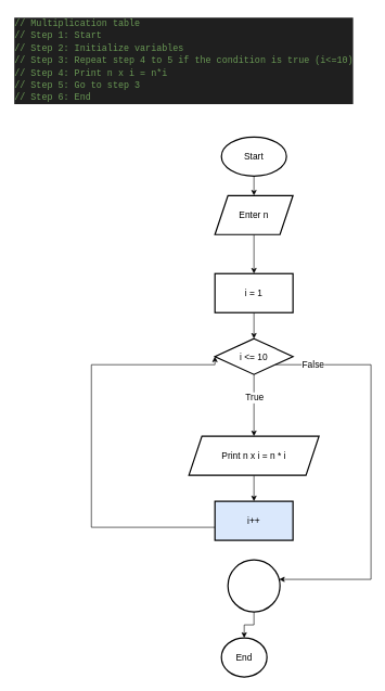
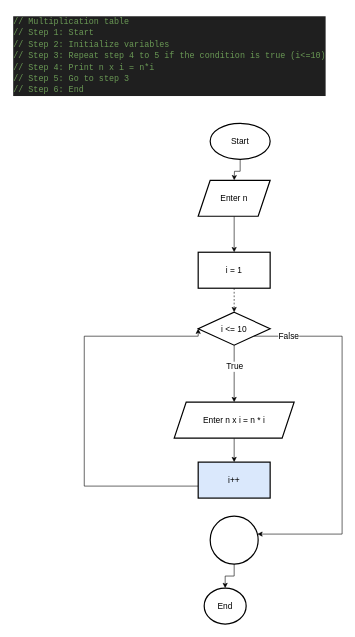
  <mxCell id="0" />
  <mxCell id="1" parent="0" />
  <mxCell id="2" value="&lt;div style=&quot;color: rgb(204, 204, 204); background-color: rgb(31, 31, 31); font-family: Consolas, &amp;quot;Courier New&amp;quot;, monospace; font-weight: normal; line-height: 19px; white-space: pre;&quot;&gt;&lt;div&gt;&lt;span style=&quot;color: #6a9955;&quot;&gt;// Multiplication table&lt;/span&gt;&lt;/div&gt;&lt;div&gt;&lt;span style=&quot;color: #6a9955;&quot;&gt;// Step 1: Start&lt;/span&gt;&lt;/div&gt;&lt;div&gt;&lt;span style=&quot;color: #6a9955;&quot;&gt;// Step 2: Initialize variables&lt;/span&gt;&lt;/div&gt;&lt;div&gt;&lt;span style=&quot;color: #6a9955;&quot;&gt;// Step 3: Repeat step 4 to 5 if the condition is true (i&amp;lt;=10)&lt;/span&gt;&lt;/div&gt;&lt;div&gt;&lt;span style=&quot;color: #6a9955;&quot;&gt;// Step 4: Print n x i = n*i&lt;/span&gt;&lt;/div&gt;&lt;div&gt;&lt;span style=&quot;color: #6a9955;&quot;&gt;// Step 5: Go to step 3&lt;/span&gt;&lt;/div&gt;&lt;div&gt;&lt;span style=&quot;color: #6a9955;&quot;&gt;// Step 6: End&lt;/span&gt;&lt;/div&gt;&lt;/div&gt;" style="text;whiteSpace=wrap;html=1;fontSize=14;" vertex="1" parent="1"><mxGeometry x="20" y="20" width="510" height="160" as="geometry" /></mxCell>
  <mxCell id="3" value="" style="edgeStyle=orthogonalEdgeStyle;rounded=0;orthogonalLoop=1;jettySize=auto;html=1;fontSize=14;" edge="1" parent="1" source="4"><mxGeometry relative="1" as="geometry"><mxPoint x="390" y="300" as="targetPoint" /></mxGeometry></mxCell>
- <mxCell id="4" value="Start" style="strokeWidth=2;html=1;shape=mxgraph.flowchart.start_1;whiteSpace=wrap;fontSize=14;" vertex="1" parent="1"><mxGeometry x="340" y="210" width="100" height="60" as="geometry" /></mxCell>
+ <mxCell id="4" value="Start" style="strokeWidth=2;html=1;shape=mxgraph.flowchart.start_1;whiteSpace=wrap;fontSize=14;" vertex="1" parent="1"><mxGeometry x="350" y="205" width="100" height="60" as="geometry" /></mxCell>
  <mxCell id="5" value="End" style="strokeWidth=2;html=1;shape=mxgraph.flowchart.start_1;whiteSpace=wrap;fontSize=14;" vertex="1" parent="1"><mxGeometry x="340" y="980" width="70" height="60" as="geometry" /></mxCell>
  <mxCell id="6" value="" style="edgeStyle=orthogonalEdgeStyle;rounded=0;orthogonalLoop=1;jettySize=auto;html=1;fontSize=14;" edge="1" parent="1" source="7" target="9"><mxGeometry relative="1" as="geometry" /></mxCell>
  <mxCell id="7" value="Enter n" style="shape=parallelogram;perimeter=parallelogramPerimeter;whiteSpace=wrap;html=1;fixedSize=1;strokeWidth=2;fontSize=14;" vertex="1" parent="1"><mxGeometry x="330" y="300" width="120" height="60" as="geometry" /></mxCell>
- <mxCell id="8" value="" style="edgeStyle=orthogonalEdgeStyle;rounded=0;orthogonalLoop=1;jettySize=auto;html=1;fontSize=14;" edge="1" parent="1" source="9" target="14"><mxGeometry relative="1" as="geometry" /></mxCell>
+ <mxCell id="8" value="" style="edgeStyle=orthogonalEdgeStyle;rounded=0;orthogonalLoop=1;jettySize=auto;html=1;fontSize=14;dashed=1;" edge="1" parent="1" source="9" target="14"><mxGeometry relative="1" as="geometry" /></mxCell>
  <mxCell id="9" value="i = 1" style="whiteSpace=wrap;html=1;strokeWidth=2;fontSize=14;" vertex="1" parent="1"><mxGeometry x="330" y="420" width="120" height="60" as="geometry" /></mxCell>
  <mxCell id="10" value="" style="edgeStyle=orthogonalEdgeStyle;rounded=0;orthogonalLoop=1;jettySize=auto;html=1;fontSize=14;" edge="1" parent="1" source="14" target="17"><mxGeometry relative="1" as="geometry" /></mxCell>
  <mxCell id="11" value="True" style="edgeLabel;html=1;align=center;verticalAlign=middle;resizable=0;points=[];fontSize=14;" vertex="1" connectable="0" parent="10"><mxGeometry x="-0.27" relative="1" as="geometry"><mxPoint as="offset" /></mxGeometry></mxCell>
  <mxCell id="12" value="" style="edgeStyle=orthogonalEdgeStyle;rounded=0;orthogonalLoop=1;jettySize=auto;html=1;fontSize=14;" edge="1" parent="1" source="14" target="19"><mxGeometry relative="1" as="geometry"><Array as="points"><mxPoint x="570" y="560" /><mxPoint x="570" y="890" /></Array></mxGeometry></mxCell>
  <mxCell id="13" value="False" style="edgeLabel;html=1;align=center;verticalAlign=middle;resizable=0;points=[];fontSize=14;" vertex="1" connectable="0" parent="12"><mxGeometry x="-0.813" relative="1" as="geometry"><mxPoint as="offset" /></mxGeometry></mxCell>
  <mxCell id="14" value="i &amp;lt;= 10" style="rhombus;whiteSpace=wrap;html=1;strokeWidth=2;fontSize=14;" vertex="1" parent="1"><mxGeometry x="330" y="520" width="120" height="55" as="geometry" /></mxCell>
  <mxCell id="15" value="" style="edgeStyle=orthogonalEdgeStyle;rounded=0;orthogonalLoop=1;jettySize=auto;html=1;entryX=0;entryY=0.5;entryDx=0;entryDy=0;fontSize=14;" edge="1" parent="1" target="14"><mxGeometry relative="1" as="geometry"><mxPoint x="330" y="810" as="sourcePoint" /><mxPoint x="360" y="670" as="targetPoint" /><Array as="points"><mxPoint x="140" y="810" /><mxPoint x="140" y="560" /></Array></mxGeometry></mxCell>
  <mxCell id="16" value="" style="edgeStyle=orthogonalEdgeStyle;rounded=0;orthogonalLoop=1;jettySize=auto;html=1;fontSize=14;" edge="1" parent="1" source="17" target="20"><mxGeometry relative="1" as="geometry" /></mxCell>
- <mxCell id="17" value="Print n x i = n * i" style="shape=parallelogram;perimeter=parallelogramPerimeter;whiteSpace=wrap;html=1;fixedSize=1;strokeWidth=2;fontSize=14;" vertex="1" parent="1"><mxGeometry x="290" y="670" width="200" height="60" as="geometry" /></mxCell>
+ <mxCell id="17" value="Enter n x i = n * i" style="shape=parallelogram;perimeter=parallelogramPerimeter;whiteSpace=wrap;html=1;fixedSize=1;strokeWidth=2;fontSize=14;" vertex="1" parent="1"><mxGeometry x="290" y="670" width="200" height="60" as="geometry" /></mxCell>
  <mxCell id="18" value="" style="edgeStyle=orthogonalEdgeStyle;rounded=0;orthogonalLoop=1;jettySize=auto;html=1;fontSize=14;" edge="1" parent="1" source="19" target="5"><mxGeometry relative="1" as="geometry" /></mxCell>
  <mxCell id="19" value="" style="ellipse;whiteSpace=wrap;html=1;strokeWidth=2;fontSize=14;" vertex="1" parent="1"><mxGeometry x="350" y="860" width="80" height="80" as="geometry" /></mxCell>
  <mxCell id="20" value="i++" style="whiteSpace=wrap;html=1;fontSize=14;strokeWidth=2;fillColor=#dae8fc;" vertex="1" parent="1"><mxGeometry x="330" y="770" width="120" height="60" as="geometry" /></mxCell>
